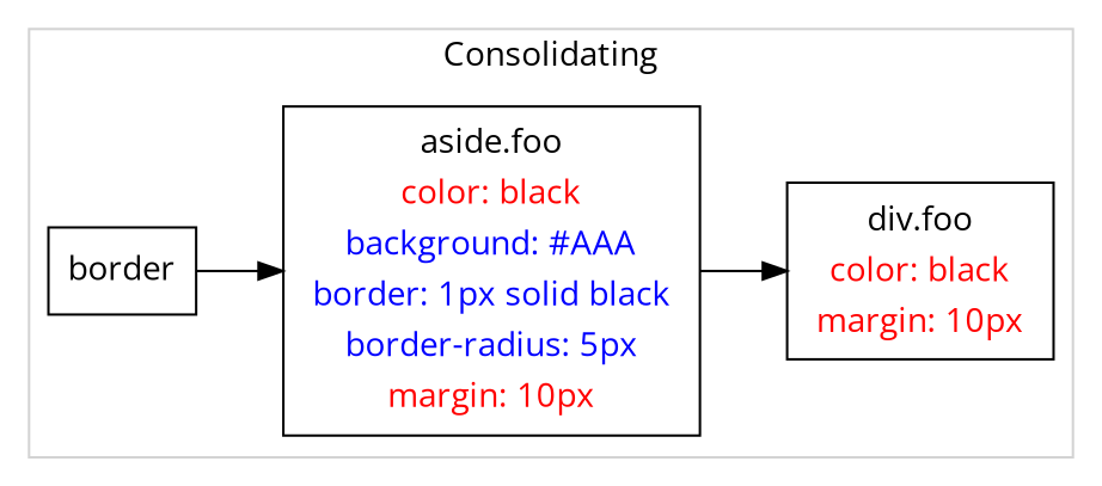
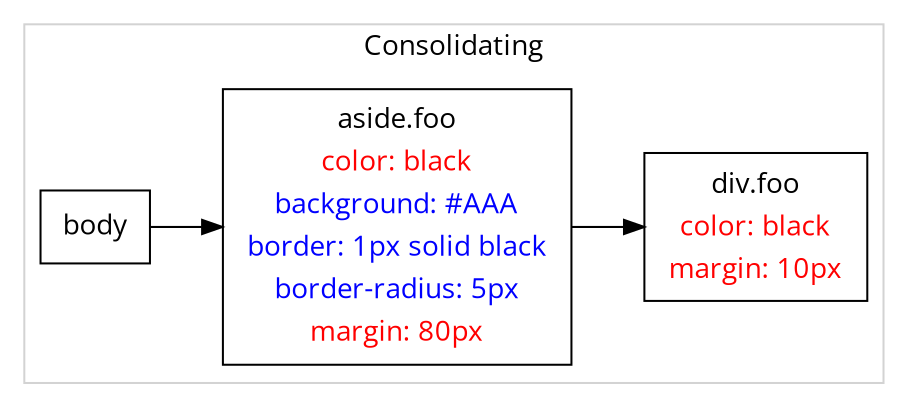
  digraph {
    fontname="Open Sans"
    rankdir=LR
    node [fontname="Open Sans" shape=record]
    edge [fontname="Open Sans"]
-   n1 [label=border]
+   n1 [label=body]
    n2 [label=<       <table border="0">         <tr><td>div.foo</td></tr>         <tr><td><FONT color="red">color: black</FONT></td></tr>         <tr><td><FONT color="red">margin: 10px</FONT></td></tr>       </table>     >]
-   n3 [label=<       <table border="0">         <tr><td>aside.foo</td></tr>         <tr><td><FONT color="red">color: black</FONT></td></tr>         <tr><td><FONT color="blue">background: #AAA</FONT></td></tr>         <tr><td><FONT color="blue">border: 1px solid black</FONT></td></tr>         <tr><td><FONT color="blue">border-radius: 5px</FONT></td></tr>         <tr><td><FONT color="red">margin: 10px</FONT></td></tr>       </table>     >]
+   n3 [label=<       <table border="0">         <tr><td>aside.foo</td></tr>         <tr><td><FONT color="red">color: black</FONT></td></tr>         <tr><td><FONT color="blue">background: #AAA</FONT></td></tr>         <tr><td><FONT color="blue">border: 1px solid black</FONT></td></tr>         <tr><td><FONT color="blue">border-radius: 5px</FONT></td></tr>         <tr><td><FONT color="red">margin: 80px</FONT></td></tr>       </table>     >]
    subgraph cluster_1 {
      color=lightgrey
      label=Consolidating
      n1
      n2
      n3
    }
    n1 -> n3
    n3 -> n2
  }
